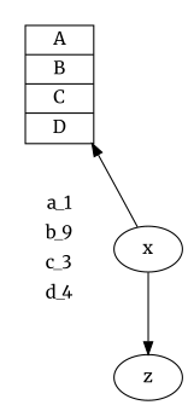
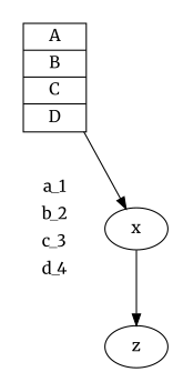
  digraph {
    fontname=Merriweather
    nodesep=.0
    node [fontname=Merriweather]
    edge [fontname=Merriweather]
    n1 [label="{ A | B | C | D }" shape=record]
-   n2 [color=white label="{ a_1 | b_9 | c_3 | d_4 }" shape=record]
+   n2 [color=white label="{ a_1 | b_2 | c_3 | d_4 }" shape=record]
    x
    z
    subgraph cluster_1 {
      color=white
      rank=same
      n2
      subgraph sub_2 {
        color=white
        rank=same
        n1
      }
    }
    n1 -> n2 [style=invis]
-   x -> n1
+   n1 -> x
    x -> z
  }
